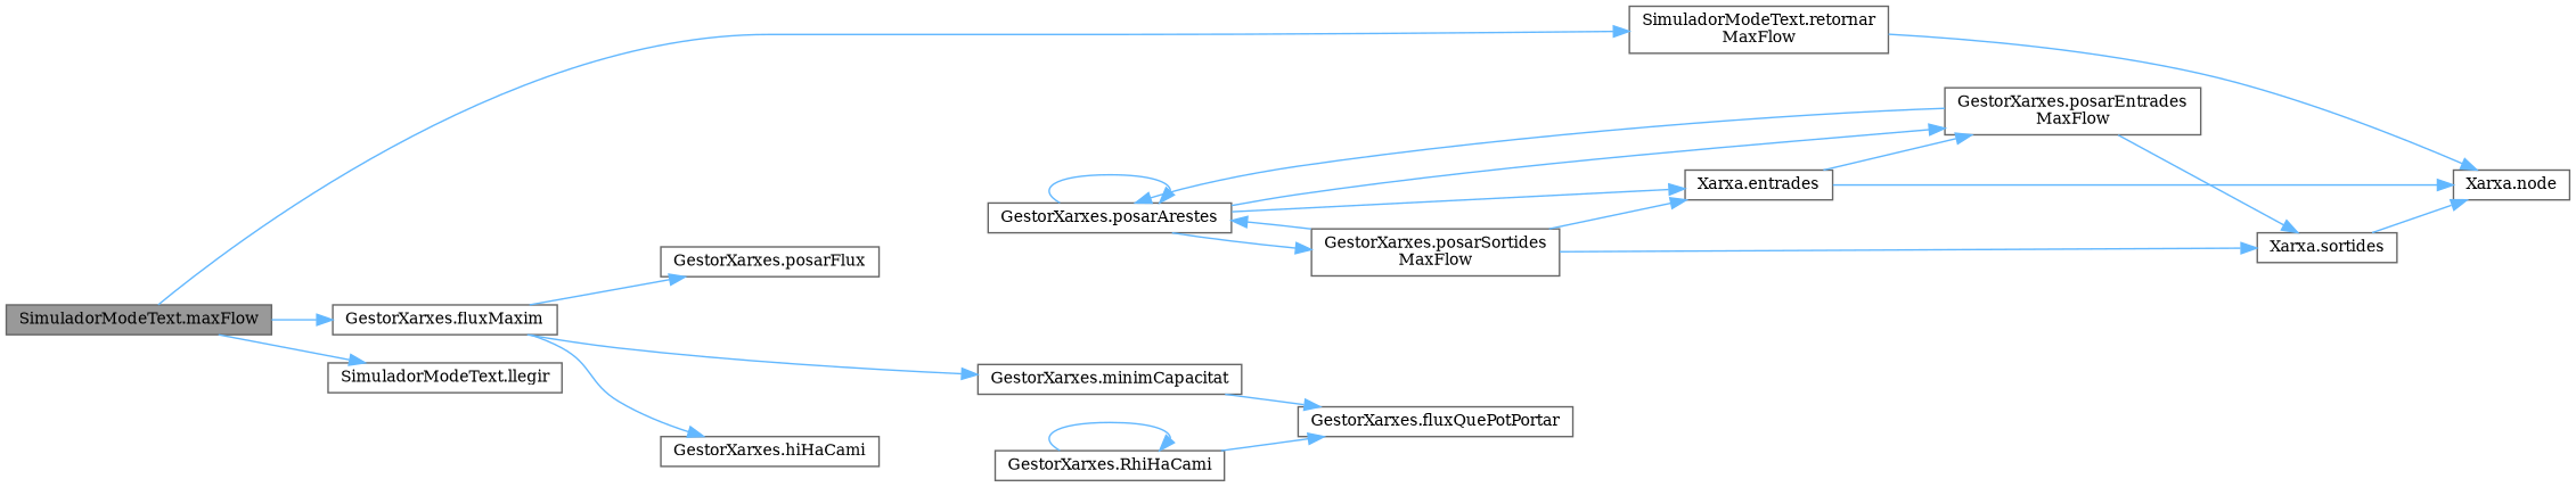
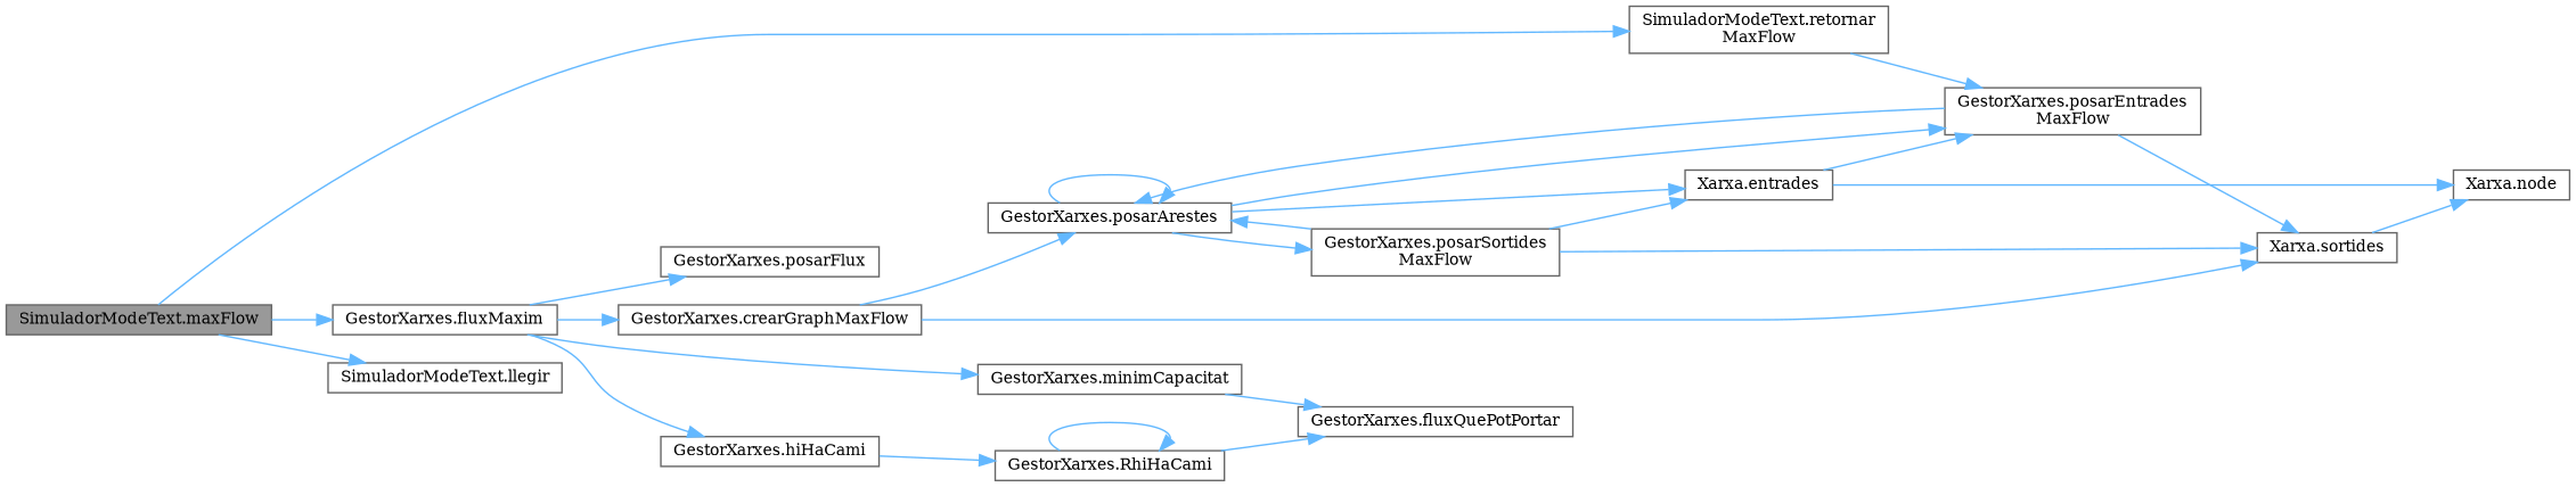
  digraph {
    fontname="DejaVu Serif"
    rankdir=LR
    node [color=grey40 fillcolor=white fontname="DejaVu Serif" fontsize=10 shape=box style=filled]
    edge [color=steelblue1 fontname="DejaVu Serif" fontsize=10 labelfontname=Helvetica labelfontsize=10 style=solid]
    n1 [color=gray40 fillcolor=grey60 fontcolor=black height=0.2 label="SimuladorModeText.maxFlow" width=0.4]
    n2 [height=0.2 label="GestorXarxes.fluxMaxim" width=0.4]
    n3 [height=0.2 label="SimuladorModeText.llegir" width=0.4]
    n4 [height=0.2 label="SimuladorModeText.retornar\lMaxFlow" width=0.4]
+   n5 [height=0.2 label="GestorXarxes.crearGraphMaxFlow" width=0.4]
    n6 [height=0.2 label="GestorXarxes.hiHaCami" width=0.4]
    n7 [height=0.2 label="GestorXarxes.minimCapacitat" width=0.4]
    n8 [height=0.2 label="GestorXarxes.posarFlux" width=0.4]
    n9 [height=0.2 label="Xarxa.node" width=0.4]
    n10 [height=0.2 label="GestorXarxes.posarArestes" width=0.4]
    n11 [height=0.2 label="Xarxa.sortides" width=0.4]
    n12 [height=0.2 label="GestorXarxes.RhiHaCami" width=0.4]
    n13 [height=0.2 label="GestorXarxes.fluxQuePotPortar" width=0.4]
    n14 [height=0.2 label="Xarxa.entrades" width=0.4]
    n15 [height=0.2 label="GestorXarxes.posarEntrades\lMaxFlow" width=0.4]
    n16 [height=0.2 label="GestorXarxes.posarSortides\lMaxFlow" width=0.4]
    n1 -> n2
    n1 -> n3
    n1 -> n4
+   n2 -> n5
    n2 -> n6
    n2 -> n7
    n2 -> n8
-   n4 -> n9
+   n4 -> n15
+   n5 -> n10
+   n5 -> n11
+   n6 -> n12
    n7 -> n13
    n10 -> n10
    n10 -> n14
    n10 -> n15
    n10 -> n16
    n11 -> n9
    n12 -> n12
    n12 -> n13
    n14 -> n9
    n14 -> n15
    n15 -> n10
    n15 -> n11
    n16 -> n10
    n16 -> n11
    n16 -> n14
  }
